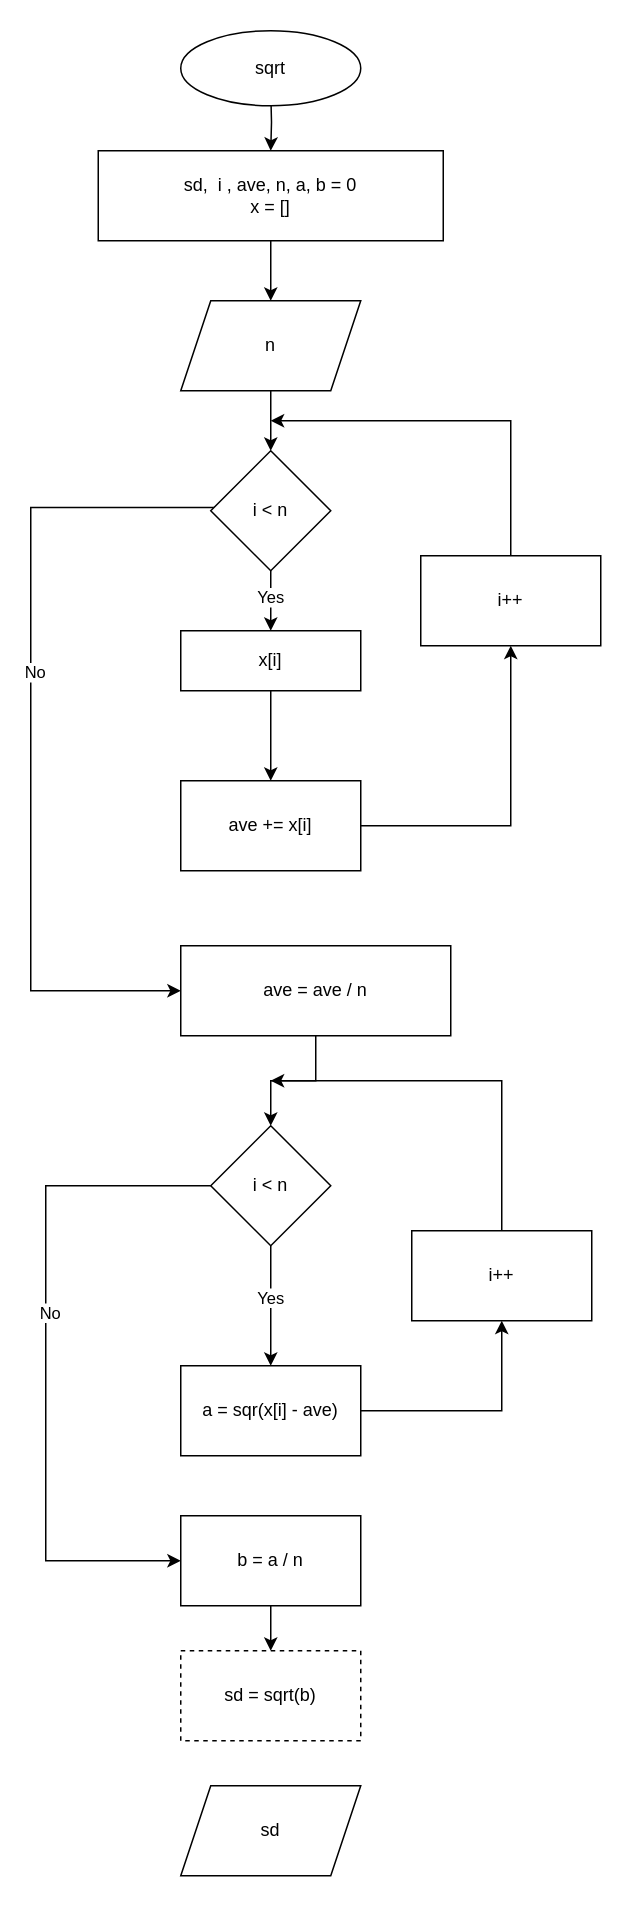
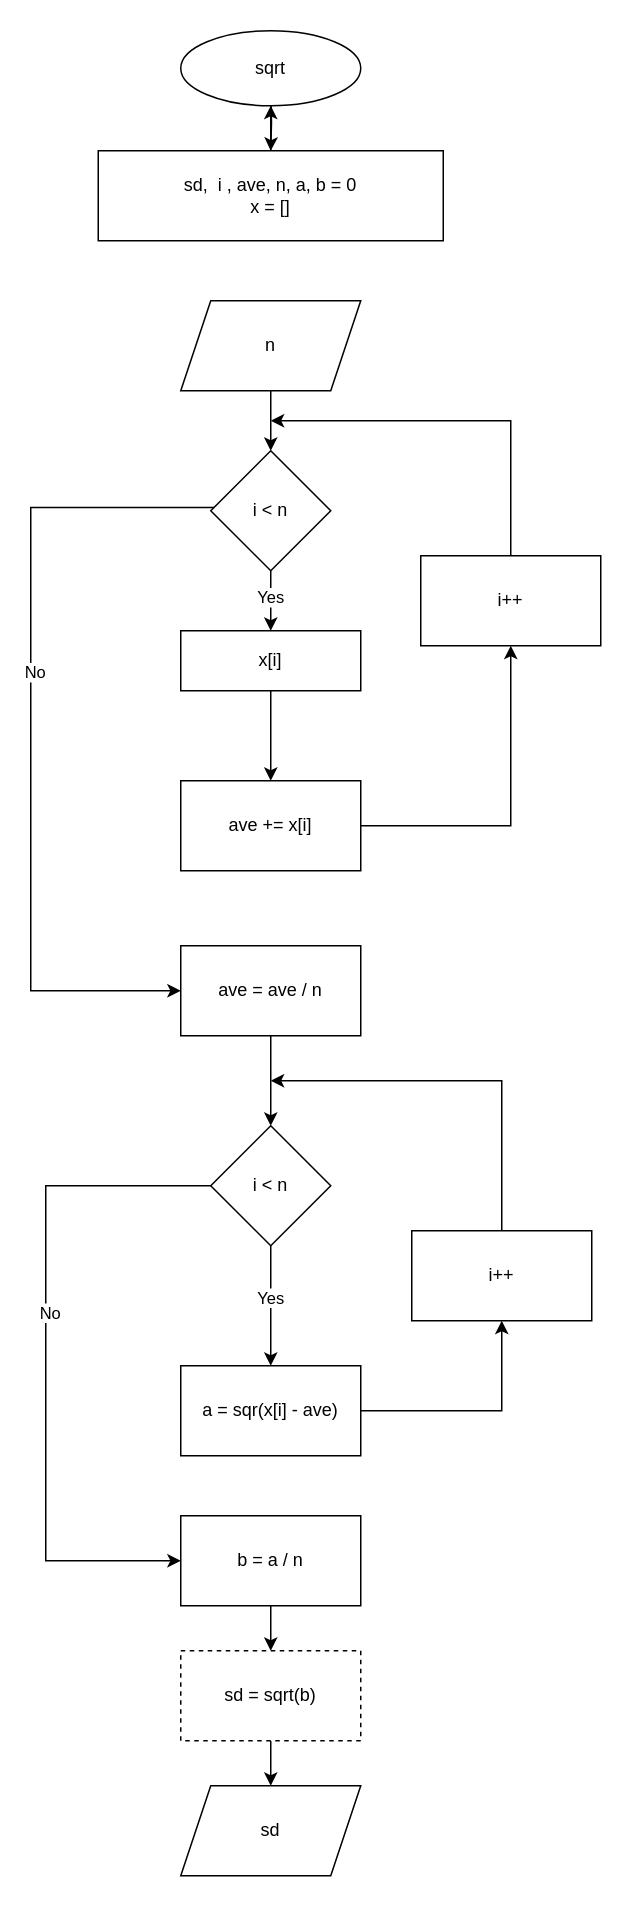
  <mxCell id="0" />
  <mxCell id="1" parent="0" />
  <mxCell id="2" value="" style="edgeStyle=orthogonalEdgeStyle;rounded=0;orthogonalLoop=1;jettySize=auto;html=1;" edge="1" parent="1" target="4"><mxGeometry relative="1" as="geometry"><mxPoint x="180" y="60" as="sourcePoint" /></mxGeometry></mxCell>
- <mxCell id="3" value="" style="edgeStyle=orthogonalEdgeStyle;rounded=0;orthogonalLoop=1;jettySize=auto;html=1;" edge="1" parent="1" source="4" target="6"><mxGeometry relative="1" as="geometry" /></mxCell>
+ <mxCell id="3" value="" style="edgeStyle=orthogonalEdgeStyle;rounded=0;orthogonalLoop=1;jettySize=auto;html=1;" edge="1" parent="1" source="4" target="34"><mxGeometry relative="1" as="geometry" /></mxCell>
  <mxCell id="4" value="sd,&amp;nbsp; i , ave, n, a, b = 0&lt;br&gt;x = []" style="whiteSpace=wrap;html=1;" vertex="1" parent="1"><mxGeometry x="65" y="100" width="230" height="60" as="geometry" /></mxCell>
  <mxCell id="5" value="" style="edgeStyle=orthogonalEdgeStyle;rounded=0;orthogonalLoop=1;jettySize=auto;html=1;" edge="1" parent="1" source="6" target="11"><mxGeometry relative="1" as="geometry" /></mxCell>
  <mxCell id="6" value="n" style="shape=parallelogram;perimeter=parallelogramPerimeter;whiteSpace=wrap;html=1;fixedSize=1;" vertex="1" parent="1"><mxGeometry x="120" y="200" width="120" height="60" as="geometry" /></mxCell>
  <mxCell id="7" value="" style="edgeStyle=orthogonalEdgeStyle;rounded=0;orthogonalLoop=1;jettySize=auto;html=1;" edge="1" parent="1" source="11" target="13"><mxGeometry relative="1" as="geometry" /></mxCell>
  <mxCell id="8" value="Yes" style="edgeLabel;html=1;align=center;verticalAlign=middle;resizable=0;points=[];" vertex="1" connectable="0" parent="7"><mxGeometry x="-0.149" y="-1" relative="1" as="geometry"><mxPoint as="offset" /></mxGeometry></mxCell>
  <mxCell id="9" value="" style="edgeStyle=orthogonalEdgeStyle;rounded=0;orthogonalLoop=1;jettySize=auto;html=1;exitX=0.09;exitY=0.473;exitDx=0;exitDy=0;exitPerimeter=0;entryX=0;entryY=0.5;entryDx=0;entryDy=0;" edge="1" parent="1" source="11" target="19"><mxGeometry relative="1" as="geometry"><mxPoint x="120" y="340" as="sourcePoint" /><mxPoint x="30" y="690" as="targetPoint" /><Array as="points"><mxPoint x="20" y="338" /><mxPoint x="20" y="660" /></Array></mxGeometry></mxCell>
  <mxCell id="10" value="No" style="edgeLabel;html=1;align=center;verticalAlign=middle;resizable=0;points=[];" vertex="1" connectable="0" parent="9"><mxGeometry x="-0.137" y="2" relative="1" as="geometry"><mxPoint as="offset" /></mxGeometry></mxCell>
  <mxCell id="11" value="i &amp;lt; n" style="rhombus;whiteSpace=wrap;html=1;" vertex="1" parent="1"><mxGeometry x="140" y="300" width="80" height="80" as="geometry" /></mxCell>
  <mxCell id="12" value="" style="edgeStyle=orthogonalEdgeStyle;rounded=0;orthogonalLoop=1;jettySize=auto;html=1;" edge="1" parent="1" source="13" target="17"><mxGeometry relative="1" as="geometry" /></mxCell>
  <mxCell id="13" value="x[i]" style="whiteSpace=wrap;html=1;" vertex="1" parent="1"><mxGeometry x="120" y="420" width="120" height="40" as="geometry" /></mxCell>
  <mxCell id="14" style="edgeStyle=orthogonalEdgeStyle;rounded=0;orthogonalLoop=1;jettySize=auto;html=1;exitX=0.5;exitY=0;exitDx=0;exitDy=0;" edge="1" parent="1" source="15"><mxGeometry relative="1" as="geometry"><mxPoint x="180" y="280" as="targetPoint" /><Array as="points"><mxPoint x="340" y="280" /><mxPoint x="180" y="280" /></Array></mxGeometry></mxCell>
  <mxCell id="15" value="i++" style="whiteSpace=wrap;html=1;" vertex="1" parent="1"><mxGeometry x="280" y="370" width="120" height="60" as="geometry" /></mxCell>
  <mxCell id="16" style="edgeStyle=orthogonalEdgeStyle;rounded=0;orthogonalLoop=1;jettySize=auto;html=1;entryX=0.5;entryY=1;entryDx=0;entryDy=0;" edge="1" parent="1" source="17" target="15"><mxGeometry relative="1" as="geometry" /></mxCell>
  <mxCell id="17" value="ave += x[i]" style="whiteSpace=wrap;html=1;" vertex="1" parent="1"><mxGeometry x="120" y="520" width="120" height="60" as="geometry" /></mxCell>
  <mxCell id="18" value="" style="edgeStyle=orthogonalEdgeStyle;rounded=0;orthogonalLoop=1;jettySize=auto;html=1;entryX=0.5;entryY=0;entryDx=0;entryDy=0;" edge="1" parent="1" source="19" target="30"><mxGeometry relative="1" as="geometry"><mxPoint x="180" y="760" as="targetPoint" /></mxGeometry></mxCell>
- <mxCell id="19" value="ave = ave / n" style="whiteSpace=wrap;html=1;" vertex="1" parent="1"><mxGeometry x="120" y="630" width="180" height="60" as="geometry" /></mxCell>
+ <mxCell id="19" value="ave = ave / n" style="whiteSpace=wrap;html=1;" vertex="1" parent="1"><mxGeometry x="120" y="630" width="120" height="60" as="geometry" /></mxCell>
  <mxCell id="20" value="" style="edgeStyle=orthogonalEdgeStyle;rounded=0;orthogonalLoop=1;jettySize=auto;html=1;exitX=0.5;exitY=1;exitDx=0;exitDy=0;entryX=0.5;entryY=0;entryDx=0;entryDy=0;" edge="1" parent="1" target="27" source="30"><mxGeometry relative="1" as="geometry"><mxPoint x="174" y="830" as="sourcePoint" /><mxPoint x="180" y="890" as="targetPoint" /></mxGeometry></mxCell>
  <mxCell id="21" value="Yes" style="edgeLabel;html=1;align=center;verticalAlign=middle;resizable=0;points=[];" vertex="1" connectable="0" parent="20"><mxGeometry x="-0.149" y="-1" relative="1" as="geometry"><mxPoint as="offset" /></mxGeometry></mxCell>
  <mxCell id="22" value="" style="edgeStyle=orthogonalEdgeStyle;rounded=0;orthogonalLoop=1;jettySize=auto;html=1;exitX=0;exitY=0.5;exitDx=0;exitDy=0;" edge="1" parent="1" target="29" source="30"><mxGeometry relative="1" as="geometry"><mxPoint x="100" y="790" as="sourcePoint" /><mxPoint x="99.97" y="1040" as="targetPoint" /><Array as="points"><mxPoint x="30" y="790" /><mxPoint x="30" y="1040" /></Array></mxGeometry></mxCell>
  <mxCell id="23" value="No" style="edgeLabel;html=1;align=center;verticalAlign=middle;resizable=0;points=[];" vertex="1" connectable="0" parent="22"><mxGeometry x="-0.137" y="2" relative="1" as="geometry"><mxPoint as="offset" /></mxGeometry></mxCell>
  <mxCell id="24" style="edgeStyle=orthogonalEdgeStyle;rounded=0;orthogonalLoop=1;jettySize=auto;html=1;" edge="1" parent="1" source="25"><mxGeometry relative="1" as="geometry"><mxPoint x="180" y="720" as="targetPoint" /><Array as="points"><mxPoint x="334" y="720" /><mxPoint x="180" y="720" /></Array></mxGeometry></mxCell>
  <mxCell id="25" value="i++" style="whiteSpace=wrap;html=1;" vertex="1" parent="1"><mxGeometry x="274" y="820" width="120" height="60" as="geometry" /></mxCell>
  <mxCell id="26" style="edgeStyle=orthogonalEdgeStyle;rounded=0;orthogonalLoop=1;jettySize=auto;html=1;entryX=0.5;entryY=1;entryDx=0;entryDy=0;" edge="1" parent="1" source="27" target="25"><mxGeometry relative="1" as="geometry" /></mxCell>
  <mxCell id="27" value="a = sqr(x[i] - ave)" style="whiteSpace=wrap;html=1;" vertex="1" parent="1"><mxGeometry x="120" y="910" width="120" height="60" as="geometry" /></mxCell>
  <mxCell id="28" value="" style="edgeStyle=orthogonalEdgeStyle;rounded=0;orthogonalLoop=1;jettySize=auto;html=1;" edge="1" parent="1" source="29" target="32"><mxGeometry relative="1" as="geometry" /></mxCell>
  <mxCell id="29" value="b = a / n" style="whiteSpace=wrap;html=1;" vertex="1" parent="1"><mxGeometry x="120" y="1010" width="120" height="60" as="geometry" /></mxCell>
  <mxCell id="30" value="i &amp;lt; n" style="rhombus;whiteSpace=wrap;html=1;" vertex="1" parent="1"><mxGeometry x="140" y="750" width="80" height="80" as="geometry" /></mxCell>
+ <mxCell id="31" value="" style="edgeStyle=orthogonalEdgeStyle;rounded=0;orthogonalLoop=1;jettySize=auto;html=1;" edge="1" parent="1" source="32" target="33"><mxGeometry relative="1" as="geometry"><mxPoint x="180.034" y="1190" as="targetPoint" /></mxGeometry></mxCell>
  <mxCell id="32" value="sd = sqrt(b)" style="whiteSpace=wrap;html=1;dashed=1;" vertex="1" parent="1"><mxGeometry x="120" y="1100" width="120" height="60" as="geometry" /></mxCell>
  <mxCell id="33" value="sd" style="shape=parallelogram;perimeter=parallelogramPerimeter;whiteSpace=wrap;html=1;fixedSize=1;" vertex="1" parent="1"><mxGeometry x="120" y="1190" width="120" height="60" as="geometry" /></mxCell>
  <mxCell id="34" value="sqrt" style="ellipse;whiteSpace=wrap;html=1;" vertex="1" parent="1"><mxGeometry x="120" y="20" width="120" height="50" as="geometry" /></mxCell>
